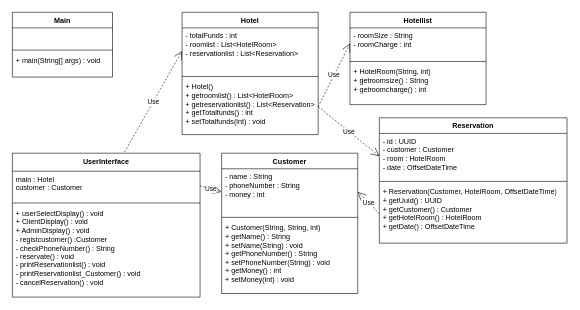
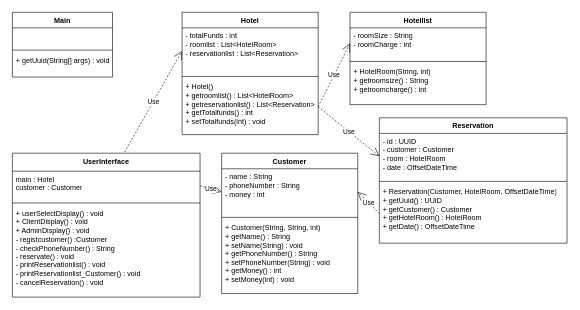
  <mxCell id="0" />
  <mxCell id="1" parent="0" />
  <mxCell id="2" value="Customer&lt;br&gt;" style="swimlane;fontStyle=1;align=center;verticalAlign=top;childLayout=stackLayout;horizontal=1;startSize=26;horizontalStack=0;resizeParent=1;resizeParentMax=0;resizeLast=0;collapsible=1;marginBottom=0;whiteSpace=wrap;html=1;" vertex="1" parent="1"><mxGeometry x="369" y="255" width="227" height="234" as="geometry" /></mxCell>
  <mxCell id="3" value="- name : String&lt;br&gt;- phoneNumber : String&lt;br&gt;- money : int" style="text;strokeColor=none;fillColor=none;align=left;verticalAlign=top;spacingLeft=4;spacingRight=4;overflow=hidden;rotatable=0;points=[[0,0.5],[1,0.5]];portConstraint=eastwest;whiteSpace=wrap;html=1;" vertex="1" parent="2"><mxGeometry y="26" width="227" height="77" as="geometry" /></mxCell>
  <mxCell id="4" value="" style="line;strokeWidth=1;fillColor=none;align=left;verticalAlign=middle;spacingTop=-1;spacingLeft=3;spacingRight=3;rotatable=0;labelPosition=right;points=[];portConstraint=eastwest;strokeColor=inherit;" vertex="1" parent="2"><mxGeometry y="103" width="227" height="8" as="geometry" /></mxCell>
  <mxCell id="5" value="+ Customer(String, String, int)&lt;br&gt;+ getName() : String&lt;br&gt;+ setName(String) : void&lt;br&gt;+ getPhoneNumber() : String&lt;br&gt;+ setPhoneNumber(String) : void&lt;br&gt;+ getMoney() : int&lt;br&gt;+ setMoney(int) : void" style="text;strokeColor=none;fillColor=none;align=left;verticalAlign=top;spacingLeft=4;spacingRight=4;overflow=hidden;rotatable=0;points=[[0,0.5],[1,0.5]];portConstraint=eastwest;whiteSpace=wrap;html=1;" vertex="1" parent="2"><mxGeometry y="111" width="227" height="123" as="geometry" /></mxCell>
  <mxCell id="6" value="Hotel" style="swimlane;fontStyle=1;align=center;verticalAlign=top;childLayout=stackLayout;horizontal=1;startSize=26;horizontalStack=0;resizeParent=1;resizeParentMax=0;resizeLast=0;collapsible=1;marginBottom=0;whiteSpace=wrap;html=1;" vertex="1" parent="1"><mxGeometry x="303" y="20" width="227" height="204" as="geometry" /></mxCell>
  <mxCell id="7" value="- totalFunds : int&lt;br&gt;- roomlist : List&amp;lt;HotelRoom&amp;gt;&lt;br&gt;- reservationlist : List&amp;lt;Reservation&amp;gt;" style="text;strokeColor=none;fillColor=none;align=left;verticalAlign=top;spacingLeft=4;spacingRight=4;overflow=hidden;rotatable=0;points=[[0,0.5],[1,0.5]];portConstraint=eastwest;whiteSpace=wrap;html=1;" vertex="1" parent="6"><mxGeometry y="26" width="227" height="77" as="geometry" /></mxCell>
  <mxCell id="8" value="" style="line;strokeWidth=1;fillColor=none;align=left;verticalAlign=middle;spacingTop=-1;spacingLeft=3;spacingRight=3;rotatable=0;labelPosition=right;points=[];portConstraint=eastwest;strokeColor=inherit;" vertex="1" parent="6"><mxGeometry y="103" width="227" height="8" as="geometry" /></mxCell>
  <mxCell id="9" value="+ Hotel()&lt;br&gt;+ getroomlist() : List&amp;lt;HotelRoom&amp;gt;&lt;br&gt;+ getreservationlist() : List&amp;lt;Reservation&amp;gt;&lt;br&gt;+ getTotalfunds() : int&lt;br&gt;+ setTotalfunds(int) : void" style="text;strokeColor=none;fillColor=none;align=left;verticalAlign=top;spacingLeft=4;spacingRight=4;overflow=hidden;rotatable=0;points=[[0,0.5],[1,0.5]];portConstraint=eastwest;whiteSpace=wrap;html=1;" vertex="1" parent="6"><mxGeometry y="111" width="227" height="93" as="geometry" /></mxCell>
  <mxCell id="10" value="Hotellist" style="swimlane;fontStyle=1;align=center;verticalAlign=top;childLayout=stackLayout;horizontal=1;startSize=26;horizontalStack=0;resizeParent=1;resizeParentMax=0;resizeLast=0;collapsible=1;marginBottom=0;whiteSpace=wrap;html=1;" vertex="1" parent="1"><mxGeometry x="583" y="20" width="227" height="154" as="geometry" /></mxCell>
  <mxCell id="11" value="- roomSize : String&lt;br&gt;- roomCharge : int" style="text;strokeColor=none;fillColor=none;align=left;verticalAlign=top;spacingLeft=4;spacingRight=4;overflow=hidden;rotatable=0;points=[[0,0.5],[1,0.5]];portConstraint=eastwest;whiteSpace=wrap;html=1;" vertex="1" parent="10"><mxGeometry y="26" width="227" height="52" as="geometry" /></mxCell>
  <mxCell id="12" value="" style="line;strokeWidth=1;fillColor=none;align=left;verticalAlign=middle;spacingTop=-1;spacingLeft=3;spacingRight=3;rotatable=0;labelPosition=right;points=[];portConstraint=eastwest;strokeColor=inherit;" vertex="1" parent="10"><mxGeometry y="78" width="227" height="8" as="geometry" /></mxCell>
  <mxCell id="13" value="+ HotelRoom(String, int)&lt;br&gt;+ getroomsize() : String&lt;br&gt;+ getroomcharge() : int" style="text;strokeColor=none;fillColor=none;align=left;verticalAlign=top;spacingLeft=4;spacingRight=4;overflow=hidden;rotatable=0;points=[[0,0.5],[1,0.5]];portConstraint=eastwest;whiteSpace=wrap;html=1;" vertex="1" parent="10"><mxGeometry y="86" width="227" height="68" as="geometry" /></mxCell>
  <mxCell id="14" value="Main" style="swimlane;fontStyle=1;align=center;verticalAlign=top;childLayout=stackLayout;horizontal=1;startSize=26;horizontalStack=0;resizeParent=1;resizeParentMax=0;resizeLast=0;collapsible=1;marginBottom=0;whiteSpace=wrap;html=1;" vertex="1" parent="1"><mxGeometry x="20" y="20" width="167" height="108" as="geometry" /></mxCell>
  <mxCell id="15" value="&amp;nbsp;" style="text;strokeColor=none;fillColor=none;align=left;verticalAlign=top;spacingLeft=4;spacingRight=4;overflow=hidden;rotatable=0;points=[[0,0.5],[1,0.5]];portConstraint=eastwest;whiteSpace=wrap;html=1;" vertex="1" parent="14"><mxGeometry y="26" width="167" height="33" as="geometry" /></mxCell>
  <mxCell id="16" value="" style="line;strokeWidth=1;fillColor=none;align=left;verticalAlign=middle;spacingTop=-1;spacingLeft=3;spacingRight=3;rotatable=0;labelPosition=right;points=[];portConstraint=eastwest;strokeColor=inherit;" vertex="1" parent="14"><mxGeometry y="59" width="167" height="8" as="geometry" /></mxCell>
- <mxCell id="17" value="+ main(String[] args) : void" style="text;strokeColor=none;fillColor=none;align=left;verticalAlign=top;spacingLeft=4;spacingRight=4;overflow=hidden;rotatable=0;points=[[0,0.5],[1,0.5]];portConstraint=eastwest;whiteSpace=wrap;html=1;" vertex="1" parent="14"><mxGeometry y="67" width="167" height="41" as="geometry" /></mxCell>
+ <mxCell id="17" value="+ getUuid(String[] args) : void" style="text;strokeColor=none;fillColor=none;align=left;verticalAlign=top;spacingLeft=4;spacingRight=4;overflow=hidden;rotatable=0;points=[[0,0.5],[1,0.5]];portConstraint=eastwest;whiteSpace=wrap;html=1;" vertex="1" parent="14"><mxGeometry y="67" width="167" height="41" as="geometry" /></mxCell>
  <mxCell id="18" value="Reservation" style="swimlane;fontStyle=1;align=center;verticalAlign=top;childLayout=stackLayout;horizontal=1;startSize=26;horizontalStack=0;resizeParent=1;resizeParentMax=0;resizeLast=0;collapsible=1;marginBottom=0;whiteSpace=wrap;html=1;" vertex="1" parent="1"><mxGeometry x="632" y="196" width="313" height="209" as="geometry" /></mxCell>
  <mxCell id="19" value="- id : UUID&lt;br&gt;- customer : Customer&lt;br&gt;- room : HotelRoom&lt;br&gt;- date : OffsetDateTime" style="text;strokeColor=none;fillColor=none;align=left;verticalAlign=top;spacingLeft=4;spacingRight=4;overflow=hidden;rotatable=0;points=[[0,0.5],[1,0.5]];portConstraint=eastwest;whiteSpace=wrap;html=1;" vertex="1" parent="18"><mxGeometry y="26" width="313" height="76" as="geometry" /></mxCell>
  <mxCell id="20" value="" style="line;strokeWidth=1;fillColor=none;align=left;verticalAlign=middle;spacingTop=-1;spacingLeft=3;spacingRight=3;rotatable=0;labelPosition=right;points=[];portConstraint=eastwest;strokeColor=inherit;" vertex="1" parent="18"><mxGeometry y="102" width="313" height="8" as="geometry" /></mxCell>
  <mxCell id="21" value="+ Reservation(Customer, HotelRoom, OffsetDateTime)&lt;br&gt;+ getUuid() : UUID&lt;br&gt;+ getCustomer() : Customer&lt;br&gt;+ getHotelRoom() : HotelRoom&lt;br&gt;+ getDate() : OffsetDateTime" style="text;strokeColor=none;fillColor=none;align=left;verticalAlign=top;spacingLeft=4;spacingRight=4;overflow=hidden;rotatable=0;points=[[0,0.5],[1,0.5]];portConstraint=eastwest;whiteSpace=wrap;html=1;" vertex="1" parent="18"><mxGeometry y="110" width="313" height="99" as="geometry" /></mxCell>
  <mxCell id="22" value="UserInterface" style="swimlane;fontStyle=1;align=center;verticalAlign=top;childLayout=stackLayout;horizontal=1;startSize=30;horizontalStack=0;resizeParent=1;resizeParentMax=0;resizeLast=0;collapsible=1;marginBottom=0;whiteSpace=wrap;html=1;" vertex="1" parent="1"><mxGeometry x="20" y="255" width="313" height="240" as="geometry" /></mxCell>
  <mxCell id="23" value="main : Hotel&lt;br&gt;customer : Customer" style="text;strokeColor=none;fillColor=none;align=left;verticalAlign=top;spacingLeft=4;spacingRight=4;overflow=hidden;rotatable=0;points=[[0,0.5],[1,0.5]];portConstraint=eastwest;whiteSpace=wrap;html=1;" vertex="1" parent="22"><mxGeometry y="30" width="313" height="49" as="geometry" /></mxCell>
  <mxCell id="24" value="" style="line;strokeWidth=1;fillColor=none;align=left;verticalAlign=middle;spacingTop=-1;spacingLeft=3;spacingRight=3;rotatable=0;labelPosition=right;points=[];portConstraint=eastwest;strokeColor=inherit;" vertex="1" parent="22"><mxGeometry y="79" width="313" height="8" as="geometry" /></mxCell>
  <mxCell id="25" value="+ userSelectDisplay() : void&lt;br&gt;+ ClientDisplay() : void&lt;br&gt;+ AdminDisplay() : void&lt;br&gt;- registcustomer() :Customer&lt;br&gt;- checkPhoneNumber() : String&lt;br&gt;- reservate() : void&lt;br&gt;- printReservationlist() : void&lt;br&gt;- printReservationlist_Customer() : void&lt;br&gt;- cancelReservation() : void" style="text;strokeColor=none;fillColor=none;align=left;verticalAlign=top;spacingLeft=4;spacingRight=4;overflow=hidden;rotatable=0;points=[[0,0.5],[1,0.5]];portConstraint=eastwest;whiteSpace=wrap;html=1;" vertex="1" parent="22"><mxGeometry y="87" width="313" height="153" as="geometry" /></mxCell>
  <mxCell id="26" value="Use" style="endArrow=open;endSize=12;dashed=1;html=1;rounded=0;entryX=0;entryY=0.5;entryDx=0;entryDy=0;exitX=1;exitY=0.5;exitDx=0;exitDy=0;" edge="1" parent="1" source="9" target="11"><mxGeometry width="160" relative="1" as="geometry"><mxPoint x="210" y="341" as="sourcePoint" /><mxPoint x="293" y="324" as="targetPoint" /></mxGeometry></mxCell>
  <mxCell id="27" value="Use" style="endArrow=open;endSize=12;dashed=1;html=1;rounded=0;exitX=1;exitY=0.5;exitDx=0;exitDy=0;entryX=0;entryY=0.5;entryDx=0;entryDy=0;" edge="1" parent="1" source="9" target="19"><mxGeometry width="160" relative="1" as="geometry"><mxPoint x="220" y="351" as="sourcePoint" /><mxPoint x="303" y="334" as="targetPoint" /></mxGeometry></mxCell>
  <mxCell id="28" value="Use" style="endArrow=open;endSize=12;dashed=1;html=1;rounded=0;exitX=0;exitY=0.5;exitDx=0;exitDy=0;entryX=1;entryY=0.5;entryDx=0;entryDy=0;" edge="1" parent="1" source="21" target="3"><mxGeometry width="160" relative="1" as="geometry"><mxPoint x="230" y="361" as="sourcePoint" /><mxPoint x="313" y="344" as="targetPoint" /></mxGeometry></mxCell>
  <mxCell id="29" value="Use" style="endArrow=open;endSize=12;dashed=1;html=1;rounded=0;exitX=0.598;exitY=-0.008;exitDx=0;exitDy=0;entryX=0;entryY=0.5;entryDx=0;entryDy=0;exitPerimeter=0;" edge="1" parent="1" source="22" target="7"><mxGeometry width="160" relative="1" as="geometry"><mxPoint x="121" y="141" as="sourcePoint" /><mxPoint x="187" y="265" as="targetPoint" /></mxGeometry></mxCell>
  <mxCell id="30" value="Use" style="endArrow=open;endSize=12;dashed=1;html=1;rounded=0;exitX=1;exitY=0.5;exitDx=0;exitDy=0;entryX=0;entryY=0.5;entryDx=0;entryDy=0;" edge="1" parent="1" source="23" target="3"><mxGeometry width="160" relative="1" as="geometry"><mxPoint x="131" y="151" as="sourcePoint" /><mxPoint x="197" y="275" as="targetPoint" /></mxGeometry></mxCell>
